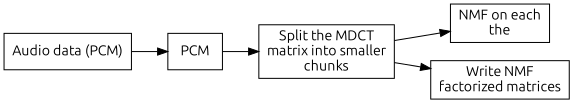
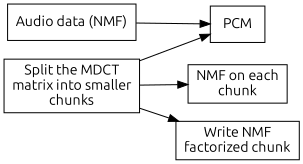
  digraph {
    fontname=Ubuntu
    rankdir=LR
    node [fontname=Ubuntu shape=box]
    edge [fontname=Ubuntu]
-   n1 [label="Audio data (PCM)"]
+   n1 [label="Audio data (NMF)"]
    n2 [label=PCM]
    n3 [label="Split the MDCT\nmatrix into smaller\nchunks"]
-   n4 [label="NMF on each\nthe"]
-   n5 [label="Write NMF\nfactorized matrices"]
+   n4 [label="NMF on each\nchunk"]
+   n5 [label="Write NMF\nfactorized chunk"]
    n1 -> n2
-   n2 -> n3
+   n3 -> n2
    n3 -> n4
    n3 -> n5
  }
